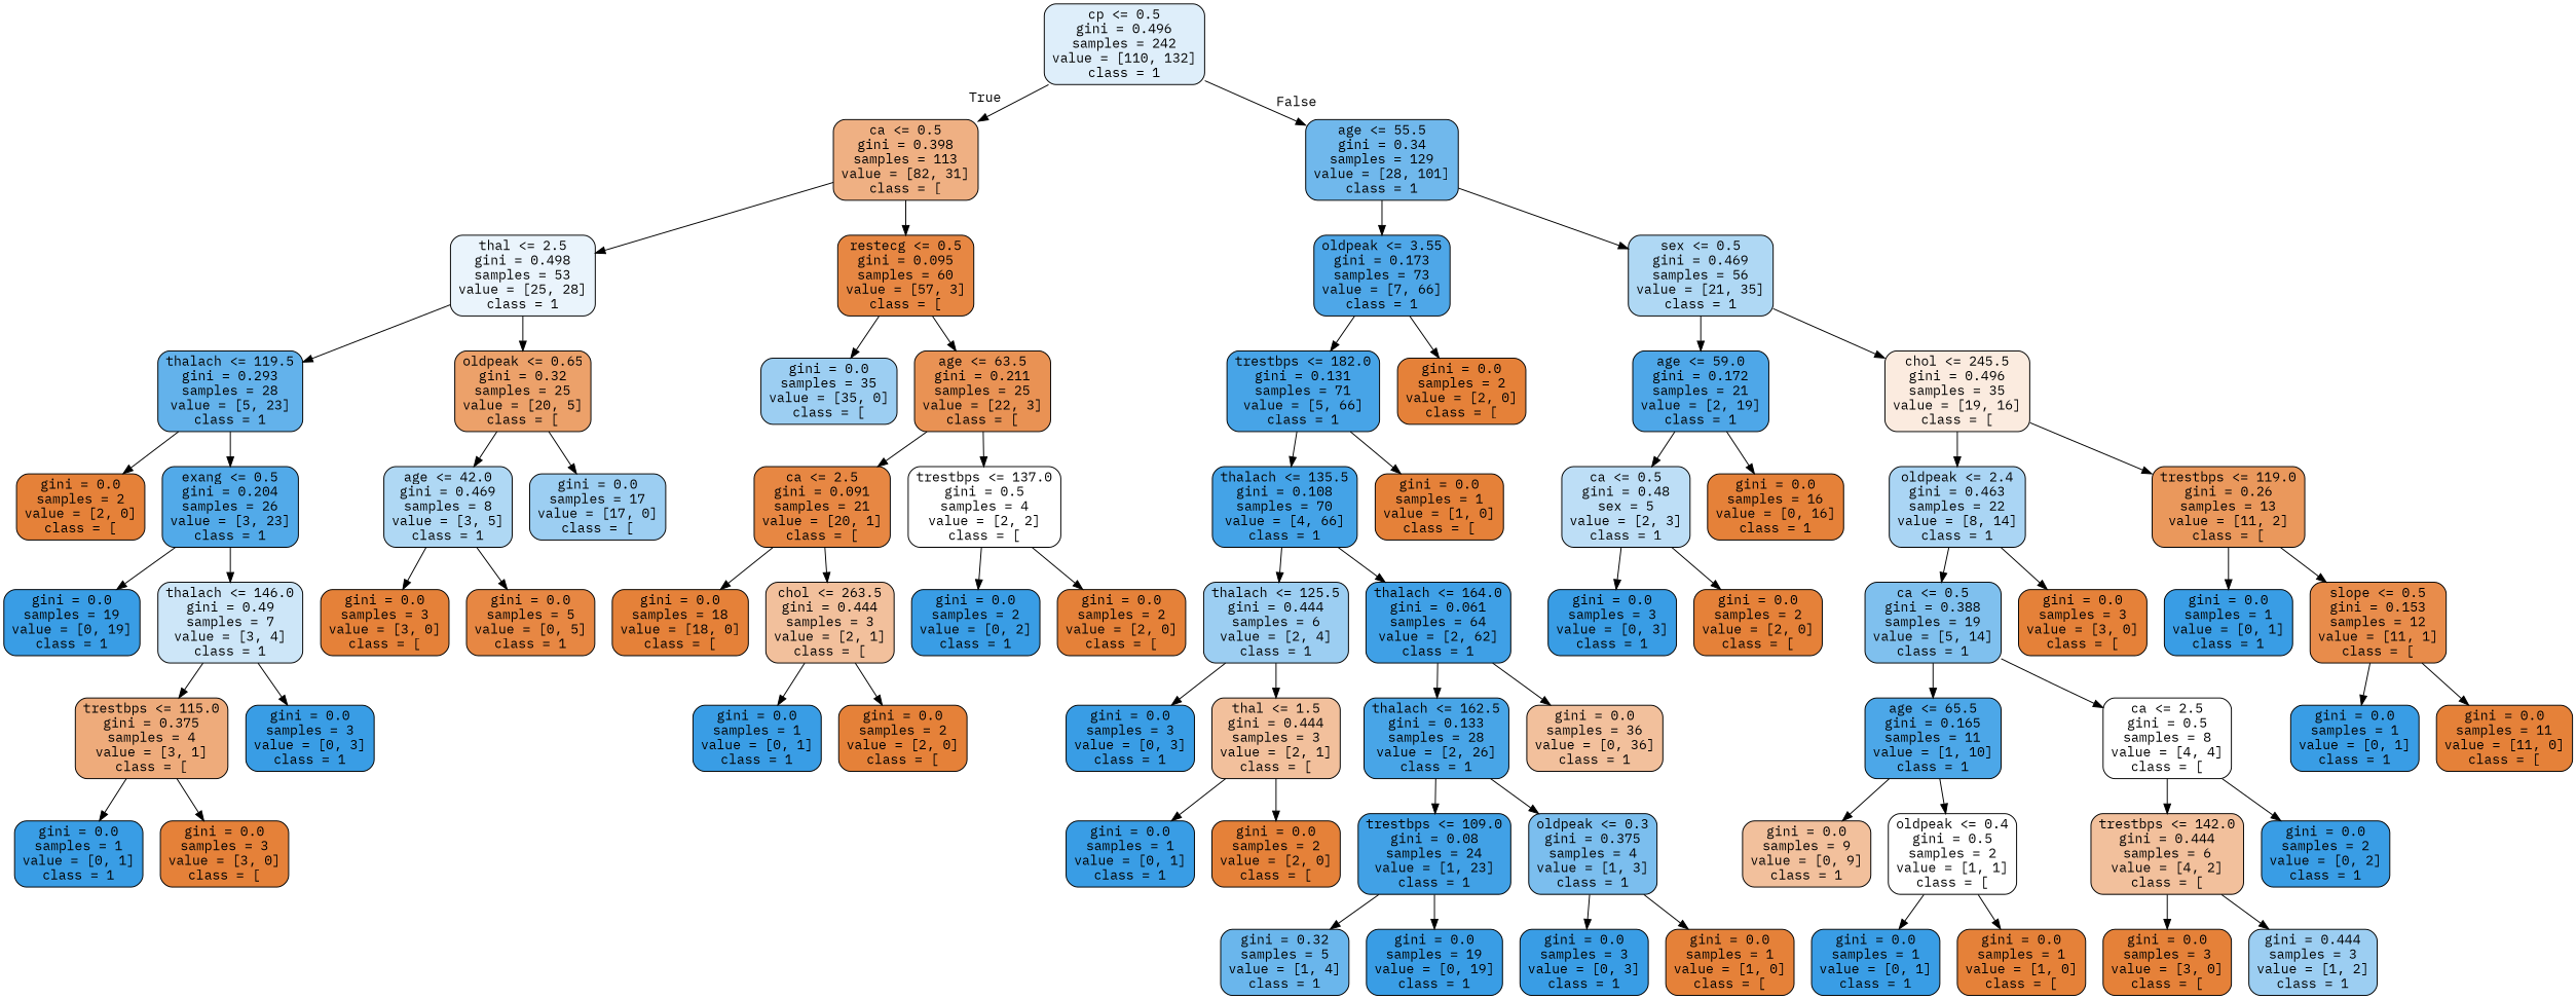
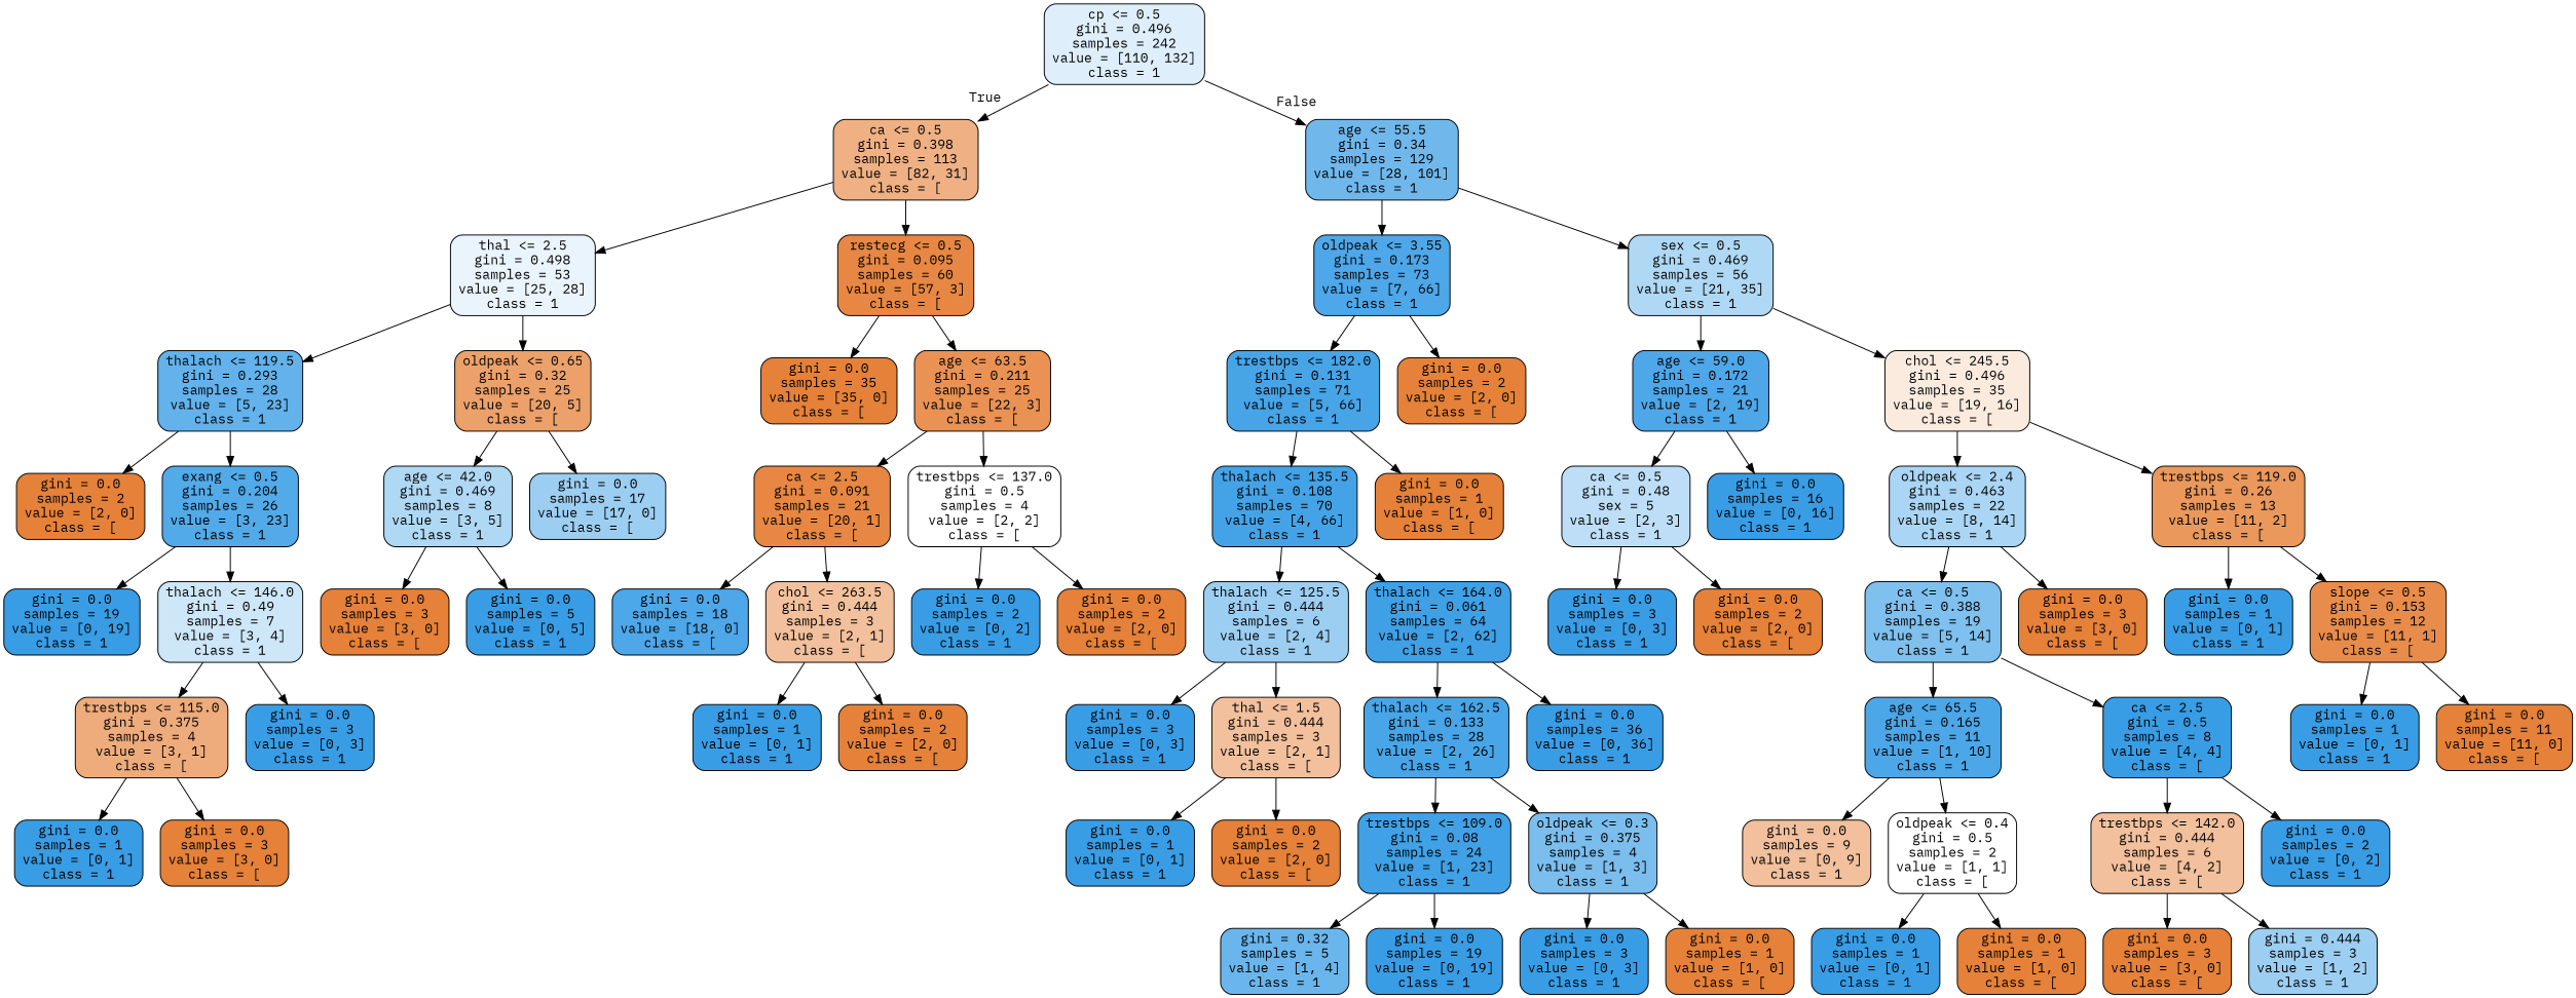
  digraph {
    fontname="IBM Plex Mono"
    node [color=black fillcolor="#399de5ff" fontname="IBM Plex Mono" shape=box style="filled, rounded"]
    edge [fontname="IBM Plex Mono"]
    n1 [fillcolor="#399de52a" label="cp <= 0.5\ngini = 0.496\nsamples = 242\nvalue = [110, 132]\nclass = 1"]
    n2 [fillcolor="#e581399f" label="ca <= 0.5\ngini = 0.398\nsamples = 113\nvalue = [82, 31]\nclass = ["]
    n3 [fillcolor="#399de5b8" label="age <= 55.5\ngini = 0.34\nsamples = 129\nvalue = [28, 101]\nclass = 1"]
    n4 [fillcolor="#399de51b" label="thal <= 2.5\ngini = 0.498\nsamples = 53\nvalue = [25, 28]\nclass = 1"]
    n5 [fillcolor="#e58139f2" label="restecg <= 0.5\ngini = 0.095\nsamples = 60\nvalue = [57, 3]\nclass = ["]
    n6 [fillcolor="#399de5e4" label="oldpeak <= 3.55\ngini = 0.173\nsamples = 73\nvalue = [7, 66]\nclass = 1"]
    n7 [fillcolor="#399de566" label="sex <= 0.5\ngini = 0.469\nsamples = 56\nvalue = [21, 35]\nclass = 1"]
    n8 [fillcolor="#399de5c8" label="thalach <= 119.5\ngini = 0.293\nsamples = 28\nvalue = [5, 23]\nclass = 1"]
    n9 [fillcolor="#e58139bf" label="oldpeak <= 0.65\ngini = 0.32\nsamples = 25\nvalue = [20, 5]\nclass = ["]
-   n10 [fillcolor="#399de57f" label="gini = 0.0\nsamples = 35\nvalue = [35, 0]\nclass = ["]
+   n10 [fillcolor="#e58139ff" label="gini = 0.0\nsamples = 35\nvalue = [35, 0]\nclass = ["]
    n11 [fillcolor="#e58139dc" label="age <= 63.5\ngini = 0.211\nsamples = 25\nvalue = [22, 3]\nclass = ["]
    n12 [fillcolor="#e58139ff" label="gini = 0.0\nsamples = 2\nvalue = [2, 0]\nclass = ["]
    n13 [fillcolor="#399de5de" label="exang <= 0.5\ngini = 0.204\nsamples = 26\nvalue = [3, 23]\nclass = 1"]
    n14 [fillcolor="#399de566" label="age <= 42.0\ngini = 0.469\nsamples = 8\nvalue = [3, 5]\nclass = 1"]
    n15 [fillcolor="#399de57f" label="gini = 0.0\nsamples = 17\nvalue = [17, 0]\nclass = ["]
    n16 [label="gini = 0.0\nsamples = 19\nvalue = [0, 19]\nclass = 1"]
    n17 [fillcolor="#399de540" label="thalach <= 146.0\ngini = 0.49\nsamples = 7\nvalue = [3, 4]\nclass = 1"]
    n18 [fillcolor="#e58139aa" label="trestbps <= 115.0\ngini = 0.375\nsamples = 4\nvalue = [3, 1]\nclass = ["]
    n19 [label="gini = 0.0\nsamples = 3\nvalue = [0, 3]\nclass = 1"]
    n20 [label="gini = 0.0\nsamples = 1\nvalue = [0, 1]\nclass = 1"]
    n21 [fillcolor="#e58139ff" label="gini = 0.0\nsamples = 3\nvalue = [3, 0]\nclass = ["]
    n22 [fillcolor="#e58139ff" label="gini = 0.0\nsamples = 3\nvalue = [3, 0]\nclass = ["]
-   n23 [fillcolor="#e58139f2" label="gini = 0.0\nsamples = 5\nvalue = [0, 5]\nclass = 1"]
+   n23 [label="gini = 0.0\nsamples = 5\nvalue = [0, 5]\nclass = 1"]
    n24 [fillcolor="#e58139f2" label="ca <= 2.5\ngini = 0.091\nsamples = 21\nvalue = [20, 1]\nclass = ["]
    n25 [fillcolor="#e5813900" label="trestbps <= 137.0\ngini = 0.5\nsamples = 4\nvalue = [2, 2]\nclass = ["]
-   n26 [fillcolor="#e58139ff" label="gini = 0.0\nsamples = 18\nvalue = [18, 0]\nclass = ["]
+   n26 [fillcolor="#399de5e4" label="gini = 0.0\nsamples = 18\nvalue = [18, 0]\nclass = ["]
    n27 [fillcolor="#e581397f" label="chol <= 263.5\ngini = 0.444\nsamples = 3\nvalue = [2, 1]\nclass = ["]
    n28 [label="gini = 0.0\nsamples = 2\nvalue = [0, 2]\nclass = 1"]
    n29 [fillcolor="#e58139ff" label="gini = 0.0\nsamples = 2\nvalue = [2, 0]\nclass = ["]
    n30 [label="gini = 0.0\nsamples = 1\nvalue = [0, 1]\nclass = 1"]
    n31 [fillcolor="#e58139ff" label="gini = 0.0\nsamples = 2\nvalue = [2, 0]\nclass = ["]
    n32 [fillcolor="#399de5ec" label="trestbps <= 182.0\ngini = 0.131\nsamples = 71\nvalue = [5, 66]\nclass = 1"]
    n33 [fillcolor="#e58139ff" label="gini = 0.0\nsamples = 2\nvalue = [2, 0]\nclass = ["]
    n34 [fillcolor="#399de5e4" label="age <= 59.0\ngini = 0.172\nsamples = 21\nvalue = [2, 19]\nclass = 1"]
    n35 [fillcolor="#e5813928" label="chol <= 245.5\ngini = 0.496\nsamples = 35\nvalue = [19, 16]\nclass = ["]
    n36 [fillcolor="#399de5f0" label="thalach <= 135.5\ngini = 0.108\nsamples = 70\nvalue = [4, 66]\nclass = 1"]
    n37 [fillcolor="#e58139ff" label="gini = 0.0\nsamples = 1\nvalue = [1, 0]\nclass = ["]
    n38 [fillcolor="#399de57f" label="thalach <= 125.5\ngini = 0.444\nsamples = 6\nvalue = [2, 4]\nclass = 1"]
    n39 [fillcolor="#399de5f7" label="thalach <= 164.0\ngini = 0.061\nsamples = 64\nvalue = [2, 62]\nclass = 1"]
    n40 [label="gini = 0.0\nsamples = 3\nvalue = [0, 3]\nclass = 1"]
    n41 [fillcolor="#e581397f" label="thal <= 1.5\ngini = 0.444\nsamples = 3\nvalue = [2, 1]\nclass = ["]
    n42 [fillcolor="#399de5eb" label="thalach <= 162.5\ngini = 0.133\nsamples = 28\nvalue = [2, 26]\nclass = 1"]
-   n43 [fillcolor="#e581397f" label="gini = 0.0\nsamples = 36\nvalue = [0, 36]\nclass = 1"]
+   n43 [label="gini = 0.0\nsamples = 36\nvalue = [0, 36]\nclass = 1"]
    n44 [label="gini = 0.0\nsamples = 1\nvalue = [0, 1]\nclass = 1"]
    n45 [fillcolor="#e58139ff" label="gini = 0.0\nsamples = 2\nvalue = [2, 0]\nclass = ["]
    n46 [fillcolor="#399de5f4" label="trestbps <= 109.0\ngini = 0.08\nsamples = 24\nvalue = [1, 23]\nclass = 1"]
    n47 [fillcolor="#399de5aa" label="oldpeak <= 0.3\ngini = 0.375\nsamples = 4\nvalue = [1, 3]\nclass = 1"]
    n48 [fillcolor="#399de5bf" label="gini = 0.32\nsamples = 5\nvalue = [1, 4]\nclass = 1"]
    n49 [label="gini = 0.0\nsamples = 19\nvalue = [0, 19]\nclass = 1"]
    n50 [label="gini = 0.0\nsamples = 3\nvalue = [0, 3]\nclass = 1"]
    n51 [fillcolor="#e58139ff" label="gini = 0.0\nsamples = 1\nvalue = [1, 0]\nclass = ["]
    n52 [fillcolor="#399de555" label="ca <= 0.5\ngini = 0.48\nsex = 5\nvalue = [2, 3]\nclass = 1"]
-   n53 [fillcolor="#e58139ff" label="gini = 0.0\nsamples = 16\nvalue = [0, 16]\nclass = 1"]
+   n53 [label="gini = 0.0\nsamples = 16\nvalue = [0, 16]\nclass = 1"]
    n54 [fillcolor="#399de56d" label="oldpeak <= 2.4\ngini = 0.463\nsamples = 22\nvalue = [8, 14]\nclass = 1"]
    n55 [fillcolor="#e58139d1" label="trestbps <= 119.0\ngini = 0.26\nsamples = 13\nvalue = [11, 2]\nclass = ["]
    n56 [label="gini = 0.0\nsamples = 3\nvalue = [0, 3]\nclass = 1"]
    n57 [fillcolor="#e58139ff" label="gini = 0.0\nsamples = 2\nvalue = [2, 0]\nclass = ["]
    n58 [fillcolor="#399de5a4" label="ca <= 0.5\ngini = 0.388\nsamples = 19\nvalue = [5, 14]\nclass = 1"]
    n59 [fillcolor="#e58139ff" label="gini = 0.0\nsamples = 3\nvalue = [3, 0]\nclass = ["]
    n60 [label="gini = 0.0\nsamples = 1\nvalue = [0, 1]\nclass = 1"]
    n61 [fillcolor="#e58139e8" label="slope <= 0.5\ngini = 0.153\nsamples = 12\nvalue = [11, 1]\nclass = ["]
    n62 [fillcolor="#399de5e6" label="age <= 65.5\ngini = 0.165\nsamples = 11\nvalue = [1, 10]\nclass = 1"]
-   n63 [fillcolor="#e5813900" label="ca <= 2.5\ngini = 0.5\nsamples = 8\nvalue = [4, 4]\nclass = ["]
+   n63 [label="ca <= 2.5\ngini = 0.5\nsamples = 8\nvalue = [4, 4]\nclass = ["]
    n64 [fillcolor="#e581397f" label="gini = 0.0\nsamples = 9\nvalue = [0, 9]\nclass = 1"]
    n65 [fillcolor="#e5813900" label="oldpeak <= 0.4\ngini = 0.5\nsamples = 2\nvalue = [1, 1]\nclass = ["]
    n66 [fillcolor="#e581397f" label="trestbps <= 142.0\ngini = 0.444\nsamples = 6\nvalue = [4, 2]\nclass = ["]
    n67 [label="gini = 0.0\nsamples = 2\nvalue = [0, 2]\nclass = 1"]
    n68 [label="gini = 0.0\nsamples = 1\nvalue = [0, 1]\nclass = 1"]
    n69 [fillcolor="#e58139ff" label="gini = 0.0\nsamples = 1\nvalue = [1, 0]\nclass = ["]
    n70 [fillcolor="#e58139ff" label="gini = 0.0\nsamples = 3\nvalue = [3, 0]\nclass = ["]
    n71 [fillcolor="#399de57f" label="gini = 0.444\nsamples = 3\nvalue = [1, 2]\nclass = 1"]
    n72 [label="gini = 0.0\nsamples = 1\nvalue = [0, 1]\nclass = 1"]
    n73 [fillcolor="#e58139ff" label="gini = 0.0\nsamples = 11\nvalue = [11, 0]\nclass = ["]
    n1 -> n2 [headlabel=True labelangle=45 labeldistance=2.5]
    n1 -> n3 [headlabel=False labelangle=-45 labeldistance=2.5]
    n2 -> n4
    n2 -> n5
    n3 -> n6
    n3 -> n7
    n4 -> n8
    n4 -> n9
    n5 -> n10
    n5 -> n11
    n6 -> n32
    n6 -> n33
    n7 -> n34
    n7 -> n35
    n8 -> n12
    n8 -> n13
    n9 -> n14
    n9 -> n15
    n11 -> n24
    n11 -> n25
    n13 -> n16
    n13 -> n17
    n14 -> n22
    n14 -> n23
    n17 -> n18
    n17 -> n19
    n18 -> n20
    n18 -> n21
    n24 -> n26
    n24 -> n27
    n25 -> n28
    n25 -> n29
    n27 -> n30
    n27 -> n31
    n32 -> n36
    n32 -> n37
    n34 -> n52
    n34 -> n53
    n35 -> n54
    n35 -> n55
    n36 -> n38
    n36 -> n39
    n38 -> n40
    n38 -> n41
    n39 -> n42
    n39 -> n43
    n41 -> n44
    n41 -> n45
    n42 -> n46
    n42 -> n47
    n46 -> n48
    n46 -> n49
    n47 -> n50
    n47 -> n51
    n52 -> n56
    n52 -> n57
    n54 -> n58
    n54 -> n59
    n55 -> n60
    n55 -> n61
    n58 -> n62
    n58 -> n63
    n61 -> n72
    n61 -> n73
    n62 -> n64
    n62 -> n65
    n63 -> n66
    n63 -> n67
    n65 -> n68
    n65 -> n69
    n66 -> n70
    n66 -> n71
  }
